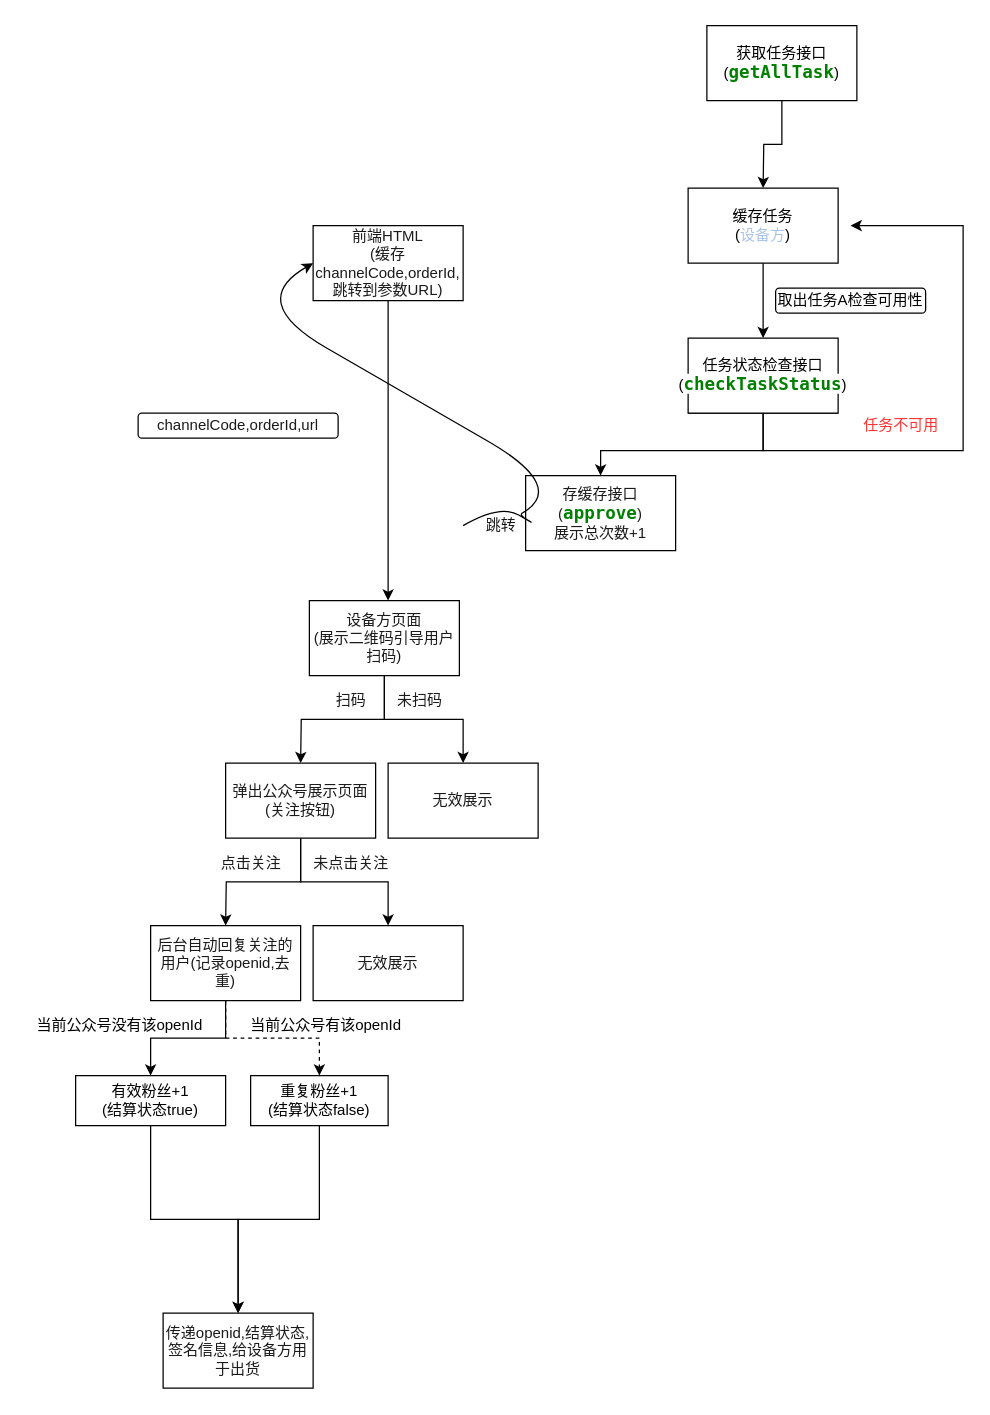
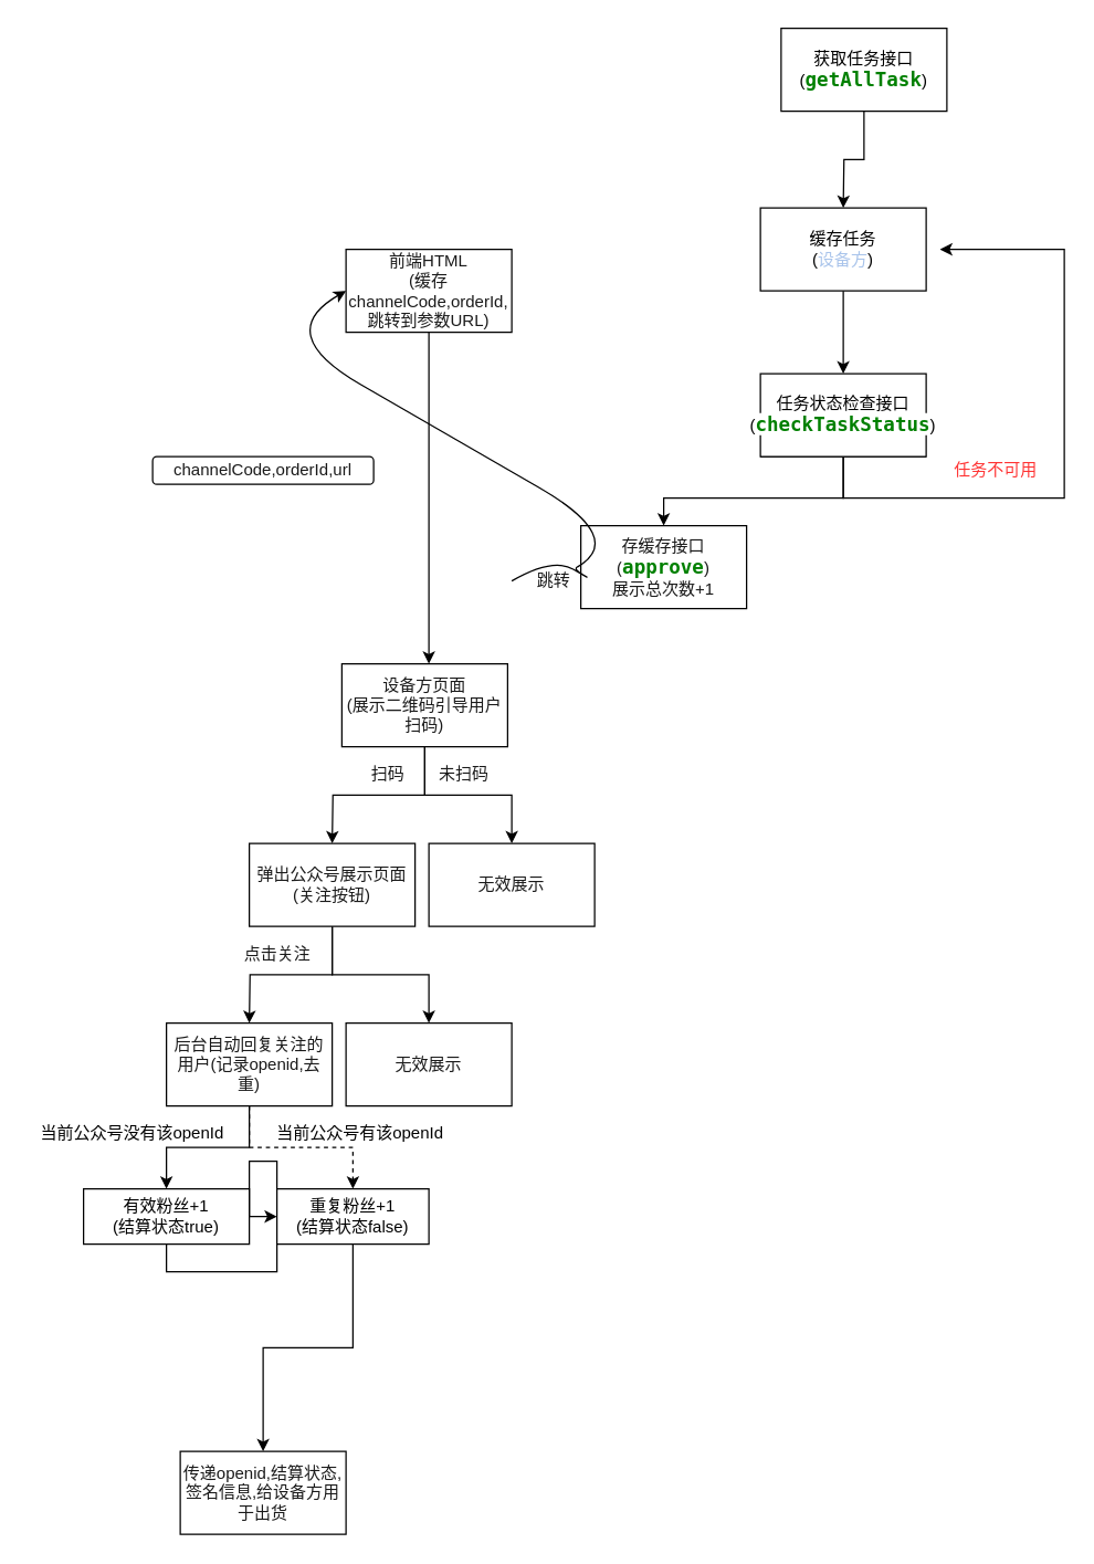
  <mxCell id="0" />
  <mxCell id="1" parent="0" />
  <mxCell id="2" style="edgeStyle=orthogonalEdgeStyle;rounded=0;orthogonalLoop=1;jettySize=auto;html=1;" parent="1" source="3" edge="1"><mxGeometry relative="1" as="geometry"><mxPoint x="610" y="150" as="targetPoint" /></mxGeometry></mxCell>
  <mxCell id="3" value="获取任务接口&lt;br&gt;(&lt;span style=&quot;color: rgb(0 , 128 , 0) ; font-weight: bold ; background-color: rgb(255 , 255 , 255) ; font-family: &amp;#34;jetbrains mono&amp;#34; , monospace ; font-size: 10.5pt&quot;&gt;getAllTask&lt;/span&gt;&lt;span&gt;)&lt;/span&gt;" style="rounded=0;whiteSpace=wrap;html=1;" parent="1" vertex="1"><mxGeometry x="565" y="20" width="120" height="60" as="geometry" /></mxCell>
  <mxCell id="4" style="edgeStyle=orthogonalEdgeStyle;rounded=0;orthogonalLoop=1;jettySize=auto;html=1;" parent="1" source="5" target="8" edge="1"><mxGeometry relative="1" as="geometry" /></mxCell>
  <mxCell id="5" value="缓存任务&lt;br&gt;(&lt;font color=&quot;#a9c4eb&quot;&gt;设备方&lt;/font&gt;)" style="rounded=0;whiteSpace=wrap;html=1;" parent="1" vertex="1"><mxGeometry x="550" y="150" width="120" height="60" as="geometry" /></mxCell>
  <mxCell id="6" style="edgeStyle=orthogonalEdgeStyle;rounded=0;orthogonalLoop=1;jettySize=auto;html=1;exitX=0;exitY=1;exitDx=0;exitDy=0;fontColor=#1A1A1A;" parent="1" source="8" edge="1"><mxGeometry relative="1" as="geometry"><mxPoint x="480" y="380" as="targetPoint" /><Array as="points"><mxPoint x="610" y="330" /><mxPoint x="610" y="360" /><mxPoint x="480" y="360" /></Array></mxGeometry></mxCell>
  <mxCell id="7" style="edgeStyle=orthogonalEdgeStyle;rounded=0;orthogonalLoop=1;jettySize=auto;html=1;exitX=1;exitY=1;exitDx=0;exitDy=0;fontColor=#1A1A1A;" parent="1" source="8" edge="1"><mxGeometry relative="1" as="geometry"><mxPoint x="680" y="180" as="targetPoint" /><Array as="points"><mxPoint x="610" y="330" /><mxPoint x="610" y="360" /><mxPoint x="770" y="360" /><mxPoint x="770" y="180" /></Array></mxGeometry></mxCell>
  <mxCell id="8" value="任务状态检查接口&lt;br&gt;(&lt;span style=&quot;color: rgb(0 , 128 , 0) ; font-weight: bold ; background-color: rgb(255 , 255 , 255) ; font-family: &amp;#34;jetbrains mono&amp;#34; , monospace ; font-size: 10.5pt&quot;&gt;checkTaskStatus&lt;/span&gt;&lt;span&gt;)&lt;/span&gt;" style="rounded=0;whiteSpace=wrap;html=1;" parent="1" vertex="1"><mxGeometry x="550" y="270" width="120" height="60" as="geometry" /></mxCell>
- <mxCell id="9" value="取出任务A检查可用性" style="rounded=1;whiteSpace=wrap;html=1;" parent="1" vertex="1"><mxGeometry x="620" y="230" width="120" height="20" as="geometry" /></mxCell>
  <mxCell id="10" value="任务不可用" style="text;html=1;align=center;verticalAlign=middle;resizable=0;points=[];autosize=1;strokeColor=none;fillColor=none;fontColor=#FF3333;" parent="1" vertex="1"><mxGeometry x="680" y="330" width="80" height="20" as="geometry" /></mxCell>
  <mxCell id="11" value="存缓存接口&lt;br&gt;(&lt;span style=&quot;color: rgb(0 , 128 , 0) ; font-weight: bold ; background-color: rgb(255 , 255 , 255) ; font-family: &amp;#34;jetbrains mono&amp;#34; , monospace ; font-size: 10.5pt&quot;&gt;approve&lt;/span&gt;&lt;span&gt;)&lt;br&gt;展示总次数+1&lt;br&gt;&lt;/span&gt;" style="rounded=0;whiteSpace=wrap;html=1;fontColor=#1A1A1A;" parent="1" vertex="1"><mxGeometry x="420" y="380" width="120" height="60" as="geometry" /></mxCell>
  <mxCell id="12" value="" style="curved=1;endArrow=classic;html=1;rounded=0;fontColor=#1A1A1A;edgeStyle=isometricEdgeStyle;startArrow=none;" parent="1" source="16" edge="1"><mxGeometry width="50" height="50" relative="1" as="geometry"><mxPoint x="370" y="420" as="sourcePoint" /><mxPoint x="250" y="210" as="targetPoint" /><Array as="points" /></mxGeometry></mxCell>
  <mxCell id="13" style="edgeStyle=orthogonalEdgeStyle;rounded=0;orthogonalLoop=1;jettySize=auto;html=1;exitX=0.5;exitY=1;exitDx=0;exitDy=0;fontColor=#1A1A1A;" parent="1" source="14" edge="1"><mxGeometry relative="1" as="geometry"><mxPoint x="310" y="480" as="targetPoint" /></mxGeometry></mxCell>
  <mxCell id="14" value="前端HTML&lt;br&gt;(缓存channelCode,orderId,跳转到参数URL)" style="rounded=0;whiteSpace=wrap;html=1;fontColor=#1A1A1A;" parent="1" vertex="1"><mxGeometry x="250" y="180" width="120" height="60" as="geometry" /></mxCell>
  <mxCell id="15" value="channelCode,orderId,url" style="rounded=1;whiteSpace=wrap;html=1;fontColor=#1A1A1A;" parent="1" vertex="1"><mxGeometry x="110" y="330" width="160" height="20" as="geometry" /></mxCell>
  <mxCell id="16" value="跳转" style="text;html=1;align=center;verticalAlign=middle;resizable=0;points=[];autosize=1;strokeColor=none;fillColor=none;fontColor=#1A1A1A;" parent="1" vertex="1"><mxGeometry x="380" y="410" width="40" height="20" as="geometry" /></mxCell>
  <mxCell id="17" value="" style="curved=1;endArrow=none;html=1;rounded=0;fontColor=#1A1A1A;edgeStyle=isometricEdgeStyle;" parent="1" target="16" edge="1"><mxGeometry width="50" height="50" relative="1" as="geometry"><mxPoint x="370" y="420" as="sourcePoint" /><mxPoint x="250" y="210" as="targetPoint" /><Array as="points"><mxPoint x="429.26" y="420" /><mxPoint x="379.26" y="370" /></Array></mxGeometry></mxCell>
  <mxCell id="18" style="edgeStyle=orthogonalEdgeStyle;rounded=0;orthogonalLoop=1;jettySize=auto;html=1;exitX=0.5;exitY=1;exitDx=0;exitDy=0;fontColor=#1A1A1A;" parent="1" source="20" edge="1"><mxGeometry relative="1" as="geometry"><mxPoint x="240" y="610" as="targetPoint" /></mxGeometry></mxCell>
  <mxCell id="19" style="edgeStyle=orthogonalEdgeStyle;rounded=0;orthogonalLoop=1;jettySize=auto;html=1;exitX=0.5;exitY=1;exitDx=0;exitDy=0;fontColor=#1A1A1A;" parent="1" source="20" target="26" edge="1"><mxGeometry relative="1" as="geometry"><mxPoint x="370" y="610" as="targetPoint" /></mxGeometry></mxCell>
  <mxCell id="20" value="设备方页面&lt;br&gt;(展示二维码引导用户扫码)" style="rounded=0;whiteSpace=wrap;html=1;fontColor=#1A1A1A;" parent="1" vertex="1"><mxGeometry x="247" y="480" width="120" height="60" as="geometry" /></mxCell>
  <mxCell id="21" value="扫码" style="text;html=1;align=center;verticalAlign=middle;resizable=0;points=[];autosize=1;strokeColor=none;fillColor=none;fontColor=#1A1A1A;" parent="1" vertex="1"><mxGeometry x="260" y="550" width="40" height="20" as="geometry" /></mxCell>
  <mxCell id="22" value="未扫码" style="text;html=1;align=center;verticalAlign=middle;resizable=0;points=[];autosize=1;strokeColor=none;fillColor=none;fontColor=#1A1A1A;" parent="1" vertex="1"><mxGeometry x="310" y="550" width="50" height="20" as="geometry" /></mxCell>
  <mxCell id="23" style="edgeStyle=orthogonalEdgeStyle;rounded=0;orthogonalLoop=1;jettySize=auto;html=1;exitX=0.5;exitY=1;exitDx=0;exitDy=0;fontColor=#1A1A1A;" parent="1" source="25" edge="1"><mxGeometry relative="1" as="geometry"><mxPoint x="180" y="740" as="targetPoint" /></mxGeometry></mxCell>
  <mxCell id="24" style="edgeStyle=orthogonalEdgeStyle;rounded=0;orthogonalLoop=1;jettySize=auto;html=1;exitX=0.5;exitY=1;exitDx=0;exitDy=0;fontColor=#1A1A1A;" parent="1" source="25" target="30" edge="1"><mxGeometry relative="1" as="geometry"><mxPoint x="300" y="740" as="targetPoint" /></mxGeometry></mxCell>
  <mxCell id="25" value="弹出公众号展示页面&lt;br&gt;(关注按钮)" style="rounded=0;whiteSpace=wrap;html=1;fontColor=#1A1A1A;" parent="1" vertex="1"><mxGeometry x="180" y="610" width="120" height="60" as="geometry" /></mxCell>
  <mxCell id="26" value="无效展示" style="rounded=0;whiteSpace=wrap;html=1;fontColor=#1A1A1A;" parent="1" vertex="1"><mxGeometry x="310" y="610" width="120" height="60" as="geometry" /></mxCell>
  <mxCell id="27" style="edgeStyle=orthogonalEdgeStyle;rounded=0;orthogonalLoop=1;jettySize=auto;html=1;exitX=0.5;exitY=1;exitDx=0;exitDy=0;" edge="1" parent="1" source="29" target="35"><mxGeometry relative="1" as="geometry"><mxPoint x="120" y="860" as="targetPoint" /></mxGeometry></mxCell>
  <mxCell id="28" style="edgeStyle=orthogonalEdgeStyle;rounded=0;orthogonalLoop=1;jettySize=auto;html=1;exitX=0.5;exitY=1;exitDx=0;exitDy=0;entryX=0.5;entryY=0;entryDx=0;entryDy=0;dashed=1;" edge="1" parent="1" source="29" target="37"><mxGeometry relative="1" as="geometry" /></mxCell>
  <mxCell id="29" value="后台自动回复关注的用户(记录openid,去重)" style="rounded=0;whiteSpace=wrap;html=1;fontColor=#1A1A1A;" parent="1" vertex="1"><mxGeometry x="120" y="740" width="120" height="60" as="geometry" /></mxCell>
  <mxCell id="30" value="无效展示" style="rounded=0;whiteSpace=wrap;html=1;fontColor=#1A1A1A;" parent="1" vertex="1"><mxGeometry x="250" y="740" width="120" height="60" as="geometry" /></mxCell>
  <mxCell id="31" value="点击关注" style="text;html=1;align=center;verticalAlign=middle;resizable=0;points=[];autosize=1;strokeColor=none;fillColor=none;fontColor=#1A1A1A;" parent="1" vertex="1"><mxGeometry x="170" y="680" width="60" height="20" as="geometry" /></mxCell>
- <mxCell id="32" value="未点击关注" style="text;html=1;align=center;verticalAlign=middle;resizable=0;points=[];autosize=1;strokeColor=none;fillColor=none;fontColor=#1A1A1A;" parent="1" vertex="1"><mxGeometry x="240" y="680" width="80" height="20" as="geometry" /></mxCell>
  <mxCell id="33" value="传递openid,结算状态,签名信息,给设备方用于出货" style="rounded=0;whiteSpace=wrap;html=1;fontColor=#1A1A1A;" parent="1" vertex="1"><mxGeometry x="130" y="1050" width="120" height="60" as="geometry" /></mxCell>
- <mxCell id="34" style="edgeStyle=orthogonalEdgeStyle;rounded=0;orthogonalLoop=1;jettySize=auto;html=1;exitX=0.5;exitY=1;exitDx=0;exitDy=0;entryX=0.5;entryY=0;entryDx=0;entryDy=0;" edge="1" parent="1" source="35" target="33"><mxGeometry relative="1" as="geometry" /></mxCell>
+ <mxCell id="34" style="edgeStyle=orthogonalEdgeStyle;rounded=0;orthogonalLoop=1;jettySize=auto;html=1;exitX=0.5;exitY=1;exitDx=0;exitDy=0;" edge="1" parent="1" source="35" target="37"><mxGeometry relative="1" as="geometry" /></mxCell>
  <mxCell id="35" value="有效粉丝+1&lt;br&gt;(结算状态true)" style="rounded=0;whiteSpace=wrap;html=1;" vertex="1" parent="1"><mxGeometry x="60" y="860" width="120" height="40" as="geometry" /></mxCell>
  <mxCell id="36" style="edgeStyle=orthogonalEdgeStyle;rounded=0;orthogonalLoop=1;jettySize=auto;html=1;exitX=0.5;exitY=1;exitDx=0;exitDy=0;entryX=0.5;entryY=0;entryDx=0;entryDy=0;" edge="1" parent="1" source="37" target="33"><mxGeometry relative="1" as="geometry" /></mxCell>
  <mxCell id="37" value="重复粉丝+1&lt;br&gt;(结算状态false)" style="rounded=0;whiteSpace=wrap;html=1;" vertex="1" parent="1"><mxGeometry x="200" y="860" width="110" height="40" as="geometry" /></mxCell>
  <mxCell id="38" value="当前公众号没有该openId" style="text;html=1;align=center;verticalAlign=middle;resizable=0;points=[];autosize=1;strokeColor=none;fillColor=none;" vertex="1" parent="1"><mxGeometry x="20" y="810" width="150" height="20" as="geometry" /></mxCell>
  <mxCell id="39" value="当前公众号有该openId" style="text;html=1;align=center;verticalAlign=middle;resizable=0;points=[];autosize=1;strokeColor=none;fillColor=none;" vertex="1" parent="1"><mxGeometry x="190" y="810" width="140" height="20" as="geometry" /></mxCell>
